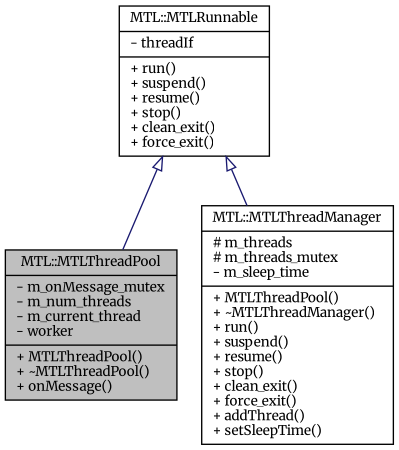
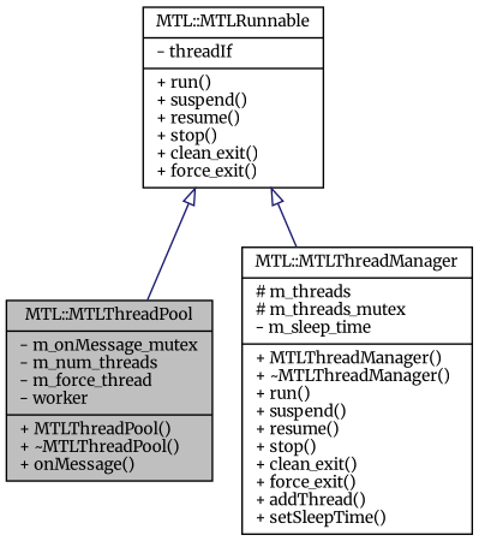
  digraph {
    fontname=Merriweather
    node [color=black fillcolor=white fontname=Merriweather fontsize=10 shape=record style=filled]
    edge [arrowtail=onormal color=midnightblue dir=back fontname=Merriweather fontsize=10 labelfontname=Helvetica labelfontsize=10 style=solid]
-   n1 [fillcolor=grey75 fontcolor=black height=0.2 label="{MTL::MTLThreadPool\n|- m_onMessage_mutex\l- m_num_threads\l- m_current_thread\l- worker\l|+ MTLThreadPool()\l+ ~MTLThreadPool()\l+ onMessage()\l}" width=0.4]
-   n2 [height=0.2 label="{MTL::MTLThreadManager\n|# m_threads\l# m_threads_mutex\l- m_sleep_time\l|+ MTLThreadPool()\l+ ~MTLThreadManager()\l+ run()\l+ suspend()\l+ resume()\l+ stop()\l+ clean_exit()\l+ force_exit()\l+ addThread()\l+ setSleepTime()\l}" width=0.4]
+   n1 [fillcolor=grey75 fontcolor=black height=0.2 label="{MTL::MTLThreadPool\n|- m_onMessage_mutex\l- m_num_threads\l- m_force_thread\l- worker\l|+ MTLThreadPool()\l+ ~MTLThreadPool()\l+ onMessage()\l}" width=0.4]
+   n2 [height=0.2 label="{MTL::MTLThreadManager\n|# m_threads\l# m_threads_mutex\l- m_sleep_time\l|+ MTLThreadManager()\l+ ~MTLThreadManager()\l+ run()\l+ suspend()\l+ resume()\l+ stop()\l+ clean_exit()\l+ force_exit()\l+ addThread()\l+ setSleepTime()\l}" width=0.4]
    n3 [height=0.2 label="{MTL::MTLRunnable\n|- threadIf\l|+ run()\l+ suspend()\l+ resume()\l+ stop()\l+ clean_exit()\l+ force_exit()\l}" width=0.4]
    n3 -> n1
    n3 -> n2
  }
